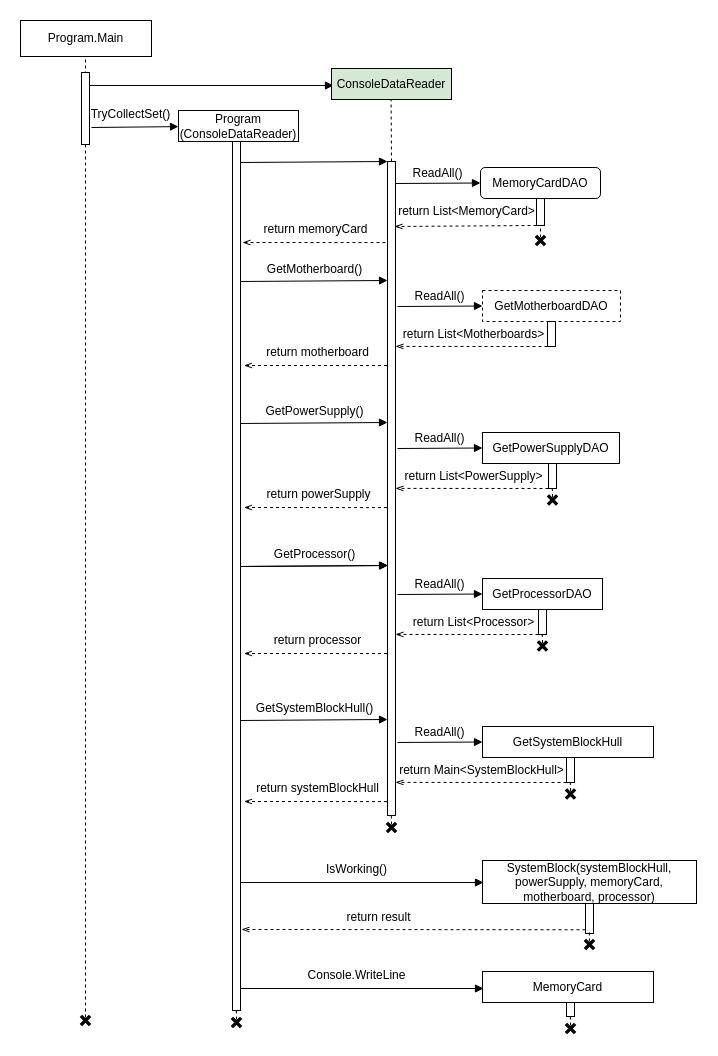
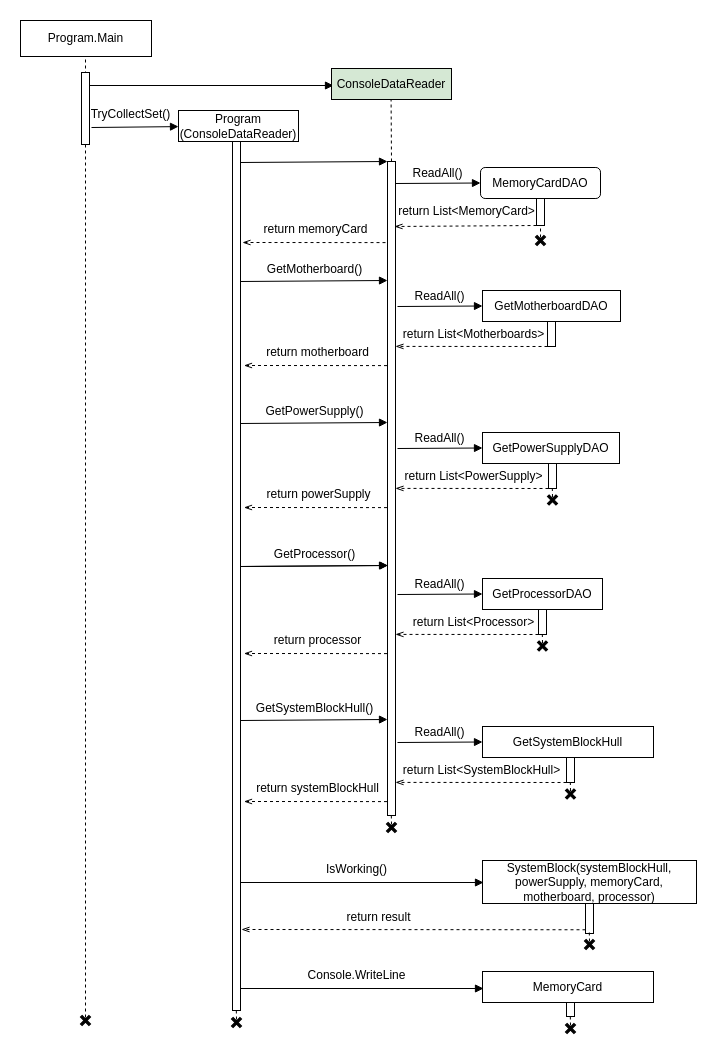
  <mxCell id="0" />
  <mxCell id="1" parent="0" />
  <mxCell id="2" value="Program.Main" style="rounded=0;whiteSpace=wrap;html=1;" vertex="1" parent="1"><mxGeometry x="20" y="20" width="131" height="36" as="geometry" /></mxCell>
  <mxCell id="3" value="" style="endArrow=none;dashed=1;html=1;" edge="1" parent="1"><mxGeometry width="50" height="50" relative="1" as="geometry"><mxPoint x="85" y="74" as="sourcePoint" /><mxPoint x="85" y="56" as="targetPoint" /></mxGeometry></mxCell>
  <mxCell id="4" value="" style="rounded=0;whiteSpace=wrap;html=1;" vertex="1" parent="1"><mxGeometry x="81" y="72" width="8" height="72" as="geometry" /></mxCell>
  <mxCell id="5" value="" style="endArrow=block;html=1;endFill=1;" edge="1" parent="1" target="6"><mxGeometry width="50" height="50" relative="1" as="geometry"><mxPoint x="91" y="127" as="sourcePoint" /><mxPoint x="184" y="87" as="targetPoint" /></mxGeometry></mxCell>
  <mxCell id="6" value="Program&lt;br&gt;(ConsoleDataReader)" style="rounded=0;whiteSpace=wrap;html=1;" vertex="1" parent="1"><mxGeometry x="178" y="110" width="120" height="31" as="geometry" /></mxCell>
  <mxCell id="7" value="" style="rounded=0;whiteSpace=wrap;html=1;" vertex="1" parent="1"><mxGeometry x="232" y="141" width="8" height="869" as="geometry" /></mxCell>
  <mxCell id="8" value="TryCollectSet()" style="text;html=1;align=center;verticalAlign=middle;resizable=0;points=[];autosize=1;" vertex="1" parent="1"><mxGeometry x="85" y="105" width="90" height="18" as="geometry" /></mxCell>
  <mxCell id="9" value="" style="endArrow=block;html=1;endFill=1;" edge="1" parent="1"><mxGeometry width="50" height="50" relative="1" as="geometry"><mxPoint x="89" y="85" as="sourcePoint" /><mxPoint x="333" y="85" as="targetPoint" /></mxGeometry></mxCell>
  <mxCell id="10" value="ConsoleDataReader" style="rounded=0;whiteSpace=wrap;html=1;fillColor=#d5e8d4;" vertex="1" parent="1"><mxGeometry x="331" y="68" width="120" height="31" as="geometry" /></mxCell>
  <mxCell id="11" value="" style="endArrow=block;html=1;entryX=0;entryY=0;entryDx=0;entryDy=0;endFill=1;" edge="1" parent="1" target="13"><mxGeometry width="50" height="50" relative="1" as="geometry"><mxPoint x="240" y="162" as="sourcePoint" /><mxPoint x="354" y="160" as="targetPoint" /></mxGeometry></mxCell>
  <mxCell id="12" value="" style="endArrow=none;dashed=1;html=1;exitX=0.5;exitY=0;exitDx=0;exitDy=0;" edge="1" parent="1" source="13"><mxGeometry width="50" height="50" relative="1" as="geometry"><mxPoint x="391" y="147" as="sourcePoint" /><mxPoint x="390.58" y="99" as="targetPoint" /></mxGeometry></mxCell>
  <mxCell id="13" value="" style="rounded=0;whiteSpace=wrap;html=1;" vertex="1" parent="1"><mxGeometry x="387" y="161" width="8" height="654" as="geometry" /></mxCell>
  <mxCell id="14" value="MemoryCardDAO" style="whiteSpace=wrap;html=1;rounded=1;" vertex="1" parent="1"><mxGeometry x="480" y="167" width="120" height="31" as="geometry" /></mxCell>
  <mxCell id="15" value="" style="endArrow=block;html=1;entryX=0;entryY=0.5;entryDx=0;entryDy=0;endFill=1;" edge="1" parent="1" target="14"><mxGeometry width="50" height="50" relative="1" as="geometry"><mxPoint x="395" y="183" as="sourcePoint" /><mxPoint x="445" y="133" as="targetPoint" /></mxGeometry></mxCell>
  <mxCell id="16" value="ReadAll()" style="text;html=1;align=center;verticalAlign=middle;resizable=0;points=[];autosize=1;" vertex="1" parent="1"><mxGeometry x="407" y="164" width="60" height="18" as="geometry" /></mxCell>
  <mxCell id="17" value="" style="rounded=0;whiteSpace=wrap;html=1;" vertex="1" parent="1"><mxGeometry x="536" y="198" width="8" height="27" as="geometry" /></mxCell>
  <mxCell id="18" value="" style="endArrow=openThin;html=1;endFill=0;exitX=0;exitY=1;exitDx=0;exitDy=0;dashed=1;" edge="1" parent="1" source="17"><mxGeometry width="50" height="50" relative="1" as="geometry"><mxPoint x="530" y="263" as="sourcePoint" /><mxPoint x="394" y="226" as="targetPoint" /></mxGeometry></mxCell>
  <mxCell id="19" value="return List&amp;lt;MemoryCard&amp;gt;" style="text;html=1;align=center;verticalAlign=middle;resizable=0;points=[];autosize=1;" vertex="1" parent="1"><mxGeometry x="392" y="201.5" width="147" height="18" as="geometry" /></mxCell>
- <mxCell id="20" value="GetMotherboardDAO" style="rounded=0;whiteSpace=wrap;html=1;dashed=1;" vertex="1" parent="1"><mxGeometry x="482" y="290" width="138" height="31" as="geometry" /></mxCell>
+ <mxCell id="20" value="GetMotherboardDAO" style="rounded=0;whiteSpace=wrap;html=1;" vertex="1" parent="1"><mxGeometry x="482" y="290" width="138" height="31" as="geometry" /></mxCell>
  <mxCell id="21" value="" style="endArrow=block;html=1;entryX=0;entryY=0.5;entryDx=0;entryDy=0;endFill=1;" edge="1" parent="1" target="20"><mxGeometry width="50" height="50" relative="1" as="geometry"><mxPoint x="397" y="306" as="sourcePoint" /><mxPoint x="447" y="256" as="targetPoint" /></mxGeometry></mxCell>
  <mxCell id="22" value="ReadAll()" style="text;html=1;align=center;verticalAlign=middle;resizable=0;points=[];autosize=1;" vertex="1" parent="1"><mxGeometry x="409" y="287" width="60" height="18" as="geometry" /></mxCell>
  <mxCell id="23" value="" style="rounded=0;whiteSpace=wrap;html=1;" vertex="1" parent="1"><mxGeometry x="547" y="321" width="8" height="25" as="geometry" /></mxCell>
  <mxCell id="24" value="" style="endArrow=openThin;html=1;endFill=0;exitX=0;exitY=1;exitDx=0;exitDy=0;entryX=0.75;entryY=0.212;entryDx=0;entryDy=0;entryPerimeter=0;dashed=1;" edge="1" parent="1" source="23"><mxGeometry width="50" height="50" relative="1" as="geometry"><mxPoint x="532" y="386" as="sourcePoint" /><mxPoint x="395" y="345.904" as="targetPoint" /></mxGeometry></mxCell>
  <mxCell id="25" value="return List&amp;lt;Motherboards&amp;gt;" style="text;html=1;align=center;verticalAlign=middle;resizable=0;points=[];autosize=1;" vertex="1" parent="1"><mxGeometry x="397" y="324.5" width="151" height="18" as="geometry" /></mxCell>
  <mxCell id="26" value="" style="endArrow=openThin;html=1;endFill=0;exitX=0;exitY=1;exitDx=0;exitDy=0;dashed=1;" edge="1" parent="1"><mxGeometry width="50" height="50" relative="1" as="geometry"><mxPoint x="385" y="242.1" as="sourcePoint" /><mxPoint x="242" y="242" as="targetPoint" /></mxGeometry></mxCell>
  <mxCell id="27" value="return memoryCard" style="text;html=1;align=center;verticalAlign=middle;resizable=0;points=[];autosize=1;" vertex="1" parent="1"><mxGeometry x="258" y="219.5" width="114" height="18" as="geometry" /></mxCell>
  <mxCell id="28" value="" style="endArrow=openThin;html=1;endFill=0;exitX=0;exitY=1;exitDx=0;exitDy=0;dashed=1;" edge="1" parent="1"><mxGeometry width="50" height="50" relative="1" as="geometry"><mxPoint x="386.5" y="365.1" as="sourcePoint" /><mxPoint x="243.5" y="365" as="targetPoint" /></mxGeometry></mxCell>
  <mxCell id="29" value="return motherboard" style="text;html=1;align=center;verticalAlign=middle;resizable=0;points=[];autosize=1;" vertex="1" parent="1"><mxGeometry x="260.5" y="342.5" width="113" height="18" as="geometry" /></mxCell>
  <mxCell id="30" value="GetPowerSupplyDAO" style="rounded=0;whiteSpace=wrap;html=1;" vertex="1" parent="1"><mxGeometry x="482" y="432" width="137" height="31" as="geometry" /></mxCell>
  <mxCell id="31" value="" style="endArrow=block;html=1;entryX=0;entryY=0.5;entryDx=0;entryDy=0;endFill=1;" edge="1" parent="1" target="30"><mxGeometry width="50" height="50" relative="1" as="geometry"><mxPoint x="397" y="448" as="sourcePoint" /><mxPoint x="447" y="398" as="targetPoint" /></mxGeometry></mxCell>
  <mxCell id="32" value="ReadAll()" style="text;html=1;align=center;verticalAlign=middle;resizable=0;points=[];autosize=1;" vertex="1" parent="1"><mxGeometry x="409" y="429" width="60" height="18" as="geometry" /></mxCell>
  <mxCell id="33" value="" style="rounded=0;whiteSpace=wrap;html=1;" vertex="1" parent="1"><mxGeometry x="548" y="463" width="8" height="25" as="geometry" /></mxCell>
  <mxCell id="34" value="" style="endArrow=openThin;html=1;endFill=0;exitX=0;exitY=1;exitDx=0;exitDy=0;entryX=0.75;entryY=0.212;entryDx=0;entryDy=0;entryPerimeter=0;dashed=1;" edge="1" parent="1" source="33"><mxGeometry width="50" height="50" relative="1" as="geometry"><mxPoint x="532" y="528" as="sourcePoint" /><mxPoint x="395" y="487.904" as="targetPoint" /></mxGeometry></mxCell>
  <mxCell id="35" value="return List&amp;lt;PowerSupply&amp;gt;" style="text;html=1;align=center;verticalAlign=middle;resizable=0;points=[];autosize=1;" vertex="1" parent="1"><mxGeometry x="398.5" y="466.5" width="148" height="18" as="geometry" /></mxCell>
  <mxCell id="36" value="" style="endArrow=openThin;html=1;endFill=0;exitX=0;exitY=1;exitDx=0;exitDy=0;dashed=1;" edge="1" parent="1"><mxGeometry width="50" height="50" relative="1" as="geometry"><mxPoint x="386.5" y="507.1" as="sourcePoint" /><mxPoint x="243.5" y="507" as="targetPoint" /></mxGeometry></mxCell>
  <mxCell id="37" value="return powerSupply" style="text;html=1;align=center;verticalAlign=middle;resizable=0;points=[];autosize=1;" vertex="1" parent="1"><mxGeometry x="260.5" y="484.5" width="114" height="18" as="geometry" /></mxCell>
  <mxCell id="38" value="GetProcessorDAO" style="rounded=0;whiteSpace=wrap;html=1;" vertex="1" parent="1"><mxGeometry x="482" y="578" width="120" height="31" as="geometry" /></mxCell>
  <mxCell id="39" value="" style="endArrow=block;html=1;entryX=0;entryY=0.5;entryDx=0;entryDy=0;endFill=1;" edge="1" parent="1" target="38"><mxGeometry width="50" height="50" relative="1" as="geometry"><mxPoint x="397" y="594" as="sourcePoint" /><mxPoint x="447" y="544" as="targetPoint" /></mxGeometry></mxCell>
  <mxCell id="40" value="ReadAll()" style="text;html=1;align=center;verticalAlign=middle;resizable=0;points=[];autosize=1;" vertex="1" parent="1"><mxGeometry x="409" y="575" width="60" height="18" as="geometry" /></mxCell>
  <mxCell id="41" value="" style="rounded=0;whiteSpace=wrap;html=1;" vertex="1" parent="1"><mxGeometry x="538" y="609" width="8" height="25" as="geometry" /></mxCell>
  <mxCell id="42" value="" style="endArrow=openThin;html=1;endFill=0;exitX=0;exitY=1;exitDx=0;exitDy=0;entryX=0.75;entryY=0.212;entryDx=0;entryDy=0;entryPerimeter=0;dashed=1;" edge="1" parent="1" source="41"><mxGeometry width="50" height="50" relative="1" as="geometry"><mxPoint x="532" y="674" as="sourcePoint" /><mxPoint x="395" y="633.904" as="targetPoint" /></mxGeometry></mxCell>
  <mxCell id="43" value="return List&amp;lt;Processor&amp;gt;" style="text;html=1;align=center;verticalAlign=middle;resizable=0;points=[];autosize=1;" vertex="1" parent="1"><mxGeometry x="407" y="612.5" width="131" height="18" as="geometry" /></mxCell>
  <mxCell id="44" value="" style="endArrow=openThin;html=1;endFill=0;exitX=0;exitY=1;exitDx=0;exitDy=0;dashed=1;" edge="1" parent="1"><mxGeometry width="50" height="50" relative="1" as="geometry"><mxPoint x="386.5" y="653.1" as="sourcePoint" /><mxPoint x="243.5" y="653" as="targetPoint" /></mxGeometry></mxCell>
  <mxCell id="45" value="return processor" style="text;html=1;align=center;verticalAlign=middle;resizable=0;points=[];autosize=1;" vertex="1" parent="1"><mxGeometry x="268.5" y="630.5" width="97" height="18" as="geometry" /></mxCell>
  <mxCell id="46" value="GetSystemBlockHull" style="rounded=0;whiteSpace=wrap;html=1;" vertex="1" parent="1"><mxGeometry x="482" y="726" width="171" height="31" as="geometry" /></mxCell>
  <mxCell id="47" value="" style="endArrow=block;html=1;entryX=0;entryY=0.5;entryDx=0;entryDy=0;endFill=1;" edge="1" parent="1" target="46"><mxGeometry width="50" height="50" relative="1" as="geometry"><mxPoint x="397" y="742" as="sourcePoint" /><mxPoint x="447" y="692" as="targetPoint" /></mxGeometry></mxCell>
  <mxCell id="48" value="ReadAll()" style="text;html=1;align=center;verticalAlign=middle;resizable=0;points=[];autosize=1;" vertex="1" parent="1"><mxGeometry x="409" y="723" width="60" height="18" as="geometry" /></mxCell>
  <mxCell id="49" value="" style="rounded=0;whiteSpace=wrap;html=1;" vertex="1" parent="1"><mxGeometry x="566" y="757" width="8" height="25" as="geometry" /></mxCell>
  <mxCell id="50" value="" style="endArrow=openThin;html=1;endFill=0;exitX=0;exitY=1;exitDx=0;exitDy=0;entryX=0.75;entryY=0.212;entryDx=0;entryDy=0;entryPerimeter=0;dashed=1;" edge="1" parent="1" source="49"><mxGeometry width="50" height="50" relative="1" as="geometry"><mxPoint x="532" y="822" as="sourcePoint" /><mxPoint x="395" y="781.904" as="targetPoint" /></mxGeometry></mxCell>
- <mxCell id="51" value="return Main&amp;lt;SystemBlockHull&amp;gt;" style="text;html=1;align=center;verticalAlign=middle;resizable=0;points=[];autosize=1;" vertex="1" parent="1"><mxGeometry x="397" y="760.5" width="167" height="18" as="geometry" /></mxCell>
+ <mxCell id="51" value="return List&amp;lt;SystemBlockHull&amp;gt;" style="text;html=1;align=center;verticalAlign=middle;resizable=0;points=[];autosize=1;" vertex="1" parent="1"><mxGeometry x="397" y="760.5" width="167" height="18" as="geometry" /></mxCell>
  <mxCell id="52" value="" style="endArrow=openThin;html=1;endFill=0;exitX=0;exitY=1;exitDx=0;exitDy=0;dashed=1;" edge="1" parent="1"><mxGeometry width="50" height="50" relative="1" as="geometry"><mxPoint x="386.5" y="801.1" as="sourcePoint" /><mxPoint x="243.5" y="801" as="targetPoint" /></mxGeometry></mxCell>
  <mxCell id="53" value="return systemBlockHull" style="text;html=1;align=center;verticalAlign=middle;resizable=0;points=[];autosize=1;" vertex="1" parent="1"><mxGeometry x="250.5" y="778.5" width="133" height="18" as="geometry" /></mxCell>
  <mxCell id="54" value="" style="endArrow=block;html=1;endFill=1;" edge="1" parent="1"><mxGeometry width="50" height="50" relative="1" as="geometry"><mxPoint x="240" y="882" as="sourcePoint" /><mxPoint x="483" y="882" as="targetPoint" /></mxGeometry></mxCell>
  <mxCell id="55" value="SystemBlock(systemBlockHull, powerSupply, memoryCard, motherboard, processor)" style="rounded=0;whiteSpace=wrap;html=1;" vertex="1" parent="1"><mxGeometry x="482" y="860" width="214" height="43" as="geometry" /></mxCell>
  <mxCell id="56" value="IsWorking()" style="text;html=1;align=center;verticalAlign=middle;resizable=0;points=[];autosize=1;" vertex="1" parent="1"><mxGeometry x="320" y="860" width="71" height="18" as="geometry" /></mxCell>
  <mxCell id="57" value="" style="rounded=0;whiteSpace=wrap;html=1;" vertex="1" parent="1"><mxGeometry x="585" y="903" width="8" height="30" as="geometry" /></mxCell>
  <mxCell id="58" value="" style="endArrow=openThin;html=1;endFill=0;exitX=0;exitY=1;exitDx=0;exitDy=0;dashed=1;" edge="1" parent="1"><mxGeometry width="50" height="50" relative="1" as="geometry"><mxPoint x="585" y="929.27" as="sourcePoint" /><mxPoint x="241" y="929" as="targetPoint" /></mxGeometry></mxCell>
  <mxCell id="59" value="return result" style="text;html=1;align=center;verticalAlign=middle;resizable=0;points=[];autosize=1;" vertex="1" parent="1"><mxGeometry x="341" y="907.5" width="74" height="18" as="geometry" /></mxCell>
  <mxCell id="60" value="" style="endArrow=block;html=1;entryX=0;entryY=0;entryDx=0;entryDy=0;endFill=1;" edge="1" parent="1"><mxGeometry width="50" height="50" relative="1" as="geometry"><mxPoint x="240" y="281" as="sourcePoint" /><mxPoint x="387" y="280" as="targetPoint" /></mxGeometry></mxCell>
  <mxCell id="61" value="GetMotherboard()" style="text;html=1;align=center;verticalAlign=middle;resizable=0;points=[];autosize=1;" vertex="1" parent="1"><mxGeometry x="261" y="260" width="105" height="18" as="geometry" /></mxCell>
  <mxCell id="62" value="" style="endArrow=none;dashed=1;html=1;entryX=0.5;entryY=1;entryDx=0;entryDy=0;" edge="1" parent="1" target="17"><mxGeometry width="50" height="50" relative="1" as="geometry"><mxPoint x="540" y="237" as="sourcePoint" /><mxPoint x="657" y="225" as="targetPoint" /></mxGeometry></mxCell>
  <mxCell id="63" value="" style="shape=cross;whiteSpace=wrap;html=1;fillColor=#000000;rotation=45;" vertex="1" parent="1"><mxGeometry x="534" y="234" width="12" height="12" as="geometry" /></mxCell>
  <mxCell id="64" value="" style="shape=cross;whiteSpace=wrap;html=1;fillColor=#000000;rotation=45;" vertex="1" parent="1"><mxGeometry x="546" y="493.5" width="12" height="12" as="geometry" /></mxCell>
  <mxCell id="65" value="" style="endArrow=none;dashed=1;html=1;" edge="1" parent="1"><mxGeometry width="50" height="50" relative="1" as="geometry"><mxPoint x="552" y="496.5" as="sourcePoint" /><mxPoint x="551.76" y="484.5" as="targetPoint" /></mxGeometry></mxCell>
  <mxCell id="66" value="" style="shape=cross;whiteSpace=wrap;html=1;fillColor=#000000;rotation=45;" vertex="1" parent="1"><mxGeometry x="536" y="639.5" width="12" height="12" as="geometry" /></mxCell>
  <mxCell id="67" value="" style="endArrow=none;dashed=1;html=1;" edge="1" parent="1"><mxGeometry width="50" height="50" relative="1" as="geometry"><mxPoint x="542" y="642.5" as="sourcePoint" /><mxPoint x="541.76" y="630.5" as="targetPoint" /></mxGeometry></mxCell>
  <mxCell id="68" value="" style="shape=cross;whiteSpace=wrap;html=1;fillColor=#000000;rotation=45;" vertex="1" parent="1"><mxGeometry x="564" y="787.5" width="12" height="12" as="geometry" /></mxCell>
  <mxCell id="69" value="" style="endArrow=none;dashed=1;html=1;" edge="1" parent="1"><mxGeometry width="50" height="50" relative="1" as="geometry"><mxPoint x="570" y="790.5" as="sourcePoint" /><mxPoint x="569.76" y="778.5" as="targetPoint" /></mxGeometry></mxCell>
  <mxCell id="70" value="" style="shape=cross;whiteSpace=wrap;html=1;fillColor=#000000;rotation=45;" vertex="1" parent="1"><mxGeometry x="385" y="821" width="12" height="12" as="geometry" /></mxCell>
  <mxCell id="71" value="" style="endArrow=none;dashed=1;html=1;" edge="1" parent="1"><mxGeometry width="50" height="50" relative="1" as="geometry"><mxPoint x="391" y="824" as="sourcePoint" /><mxPoint x="390.76" y="812" as="targetPoint" /></mxGeometry></mxCell>
  <mxCell id="72" value="" style="endArrow=block;html=1;endFill=1;" edge="1" parent="1"><mxGeometry width="50" height="50" relative="1" as="geometry"><mxPoint x="240" y="988" as="sourcePoint" /><mxPoint x="483" y="988" as="targetPoint" /></mxGeometry></mxCell>
  <mxCell id="73" value="Console.WriteLine" style="text;html=1;align=center;verticalAlign=middle;resizable=0;points=[];autosize=1;" vertex="1" parent="1"><mxGeometry x="302" y="966" width="108" height="18" as="geometry" /></mxCell>
  <mxCell id="74" value="MemoryCard" style="rounded=0;whiteSpace=wrap;html=1;" vertex="1" parent="1"><mxGeometry x="482" y="971" width="171" height="31" as="geometry" /></mxCell>
  <mxCell id="75" value="" style="shape=cross;whiteSpace=wrap;html=1;fillColor=#000000;rotation=45;" vertex="1" parent="1"><mxGeometry x="583" y="938" width="12" height="12" as="geometry" /></mxCell>
  <mxCell id="76" value="" style="endArrow=none;dashed=1;html=1;" edge="1" parent="1"><mxGeometry width="50" height="50" relative="1" as="geometry"><mxPoint x="589" y="941" as="sourcePoint" /><mxPoint x="588.76" y="929" as="targetPoint" /></mxGeometry></mxCell>
  <mxCell id="77" value="" style="rounded=0;whiteSpace=wrap;html=1;" vertex="1" parent="1"><mxGeometry x="566" y="1002" width="8" height="14" as="geometry" /></mxCell>
  <mxCell id="78" value="" style="shape=cross;whiteSpace=wrap;html=1;fillColor=#000000;rotation=45;" vertex="1" parent="1"><mxGeometry x="564" y="1022" width="12" height="12" as="geometry" /></mxCell>
  <mxCell id="79" value="" style="endArrow=none;dashed=1;html=1;" edge="1" parent="1"><mxGeometry width="50" height="50" relative="1" as="geometry"><mxPoint x="570" y="1025" as="sourcePoint" /><mxPoint x="569.76" y="1013" as="targetPoint" /></mxGeometry></mxCell>
  <mxCell id="80" value="" style="shape=cross;whiteSpace=wrap;html=1;fillColor=#000000;rotation=45;" vertex="1" parent="1"><mxGeometry x="230" y="1016" width="12" height="12" as="geometry" /></mxCell>
  <mxCell id="81" value="" style="endArrow=none;dashed=1;html=1;" edge="1" parent="1"><mxGeometry width="50" height="50" relative="1" as="geometry"><mxPoint x="236" y="1019" as="sourcePoint" /><mxPoint x="235.76" y="1007" as="targetPoint" /></mxGeometry></mxCell>
  <mxCell id="82" value="" style="shape=cross;whiteSpace=wrap;html=1;fillColor=#000000;rotation=45;" vertex="1" parent="1"><mxGeometry x="79" y="1014" width="12" height="12" as="geometry" /></mxCell>
  <mxCell id="83" value="" style="endArrow=none;dashed=1;html=1;entryX=0.5;entryY=1;entryDx=0;entryDy=0;" edge="1" parent="1" target="4"><mxGeometry width="50" height="50" relative="1" as="geometry"><mxPoint x="85" y="1017" as="sourcePoint" /><mxPoint x="85" y="240" as="targetPoint" /></mxGeometry></mxCell>
  <mxCell id="84" value="" style="endArrow=block;html=1;entryX=0;entryY=0;entryDx=0;entryDy=0;endFill=1;" edge="1" parent="1"><mxGeometry width="50" height="50" relative="1" as="geometry"><mxPoint x="240" y="423" as="sourcePoint" /><mxPoint x="387" y="422" as="targetPoint" /></mxGeometry></mxCell>
  <mxCell id="85" value="GetPowerSupply()" style="text;html=1;align=center;verticalAlign=middle;resizable=0;points=[];autosize=1;" vertex="1" parent="1"><mxGeometry x="260" y="402" width="108" height="18" as="geometry" /></mxCell>
  <mxCell id="86" value="" style="endArrow=block;html=1;entryX=0;entryY=0;entryDx=0;entryDy=0;endFill=1;" edge="1" parent="1"><mxGeometry width="50" height="50" relative="1" as="geometry"><mxPoint x="240.5" y="566" as="sourcePoint" /><mxPoint x="387.5" y="565" as="targetPoint" /></mxGeometry></mxCell>
  <mxCell id="87" value="GetProcessor()" style="text;html=1;align=center;verticalAlign=middle;resizable=0;points=[];autosize=1;" vertex="1" parent="1"><mxGeometry x="268.5" y="545" width="91" height="18" as="geometry" /></mxCell>
  <mxCell id="88" value="" style="endArrow=block;html=1;entryX=0;entryY=0;entryDx=0;entryDy=0;endFill=1;" edge="1" parent="1"><mxGeometry width="50" height="50" relative="1" as="geometry"><mxPoint x="240" y="566" as="sourcePoint" /><mxPoint x="387" y="565" as="targetPoint" /></mxGeometry></mxCell>
  <mxCell id="89" value="GetSystemBlockHull()" style="text;html=1;align=center;verticalAlign=middle;resizable=0;points=[];autosize=1;" vertex="1" parent="1"><mxGeometry x="250.5" y="699" width="127" height="18" as="geometry" /></mxCell>
  <mxCell id="90" value="" style="endArrow=block;html=1;entryX=0;entryY=0;entryDx=0;entryDy=0;endFill=1;" edge="1" parent="1"><mxGeometry width="50" height="50" relative="1" as="geometry"><mxPoint x="240" y="720" as="sourcePoint" /><mxPoint x="387" y="719" as="targetPoint" /></mxGeometry></mxCell>
